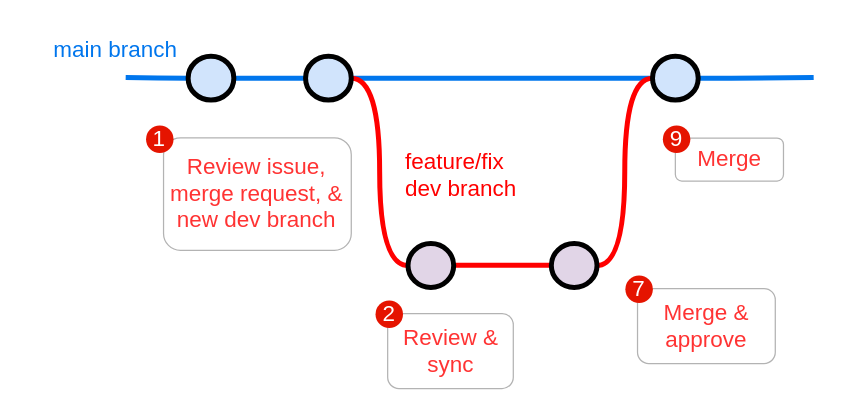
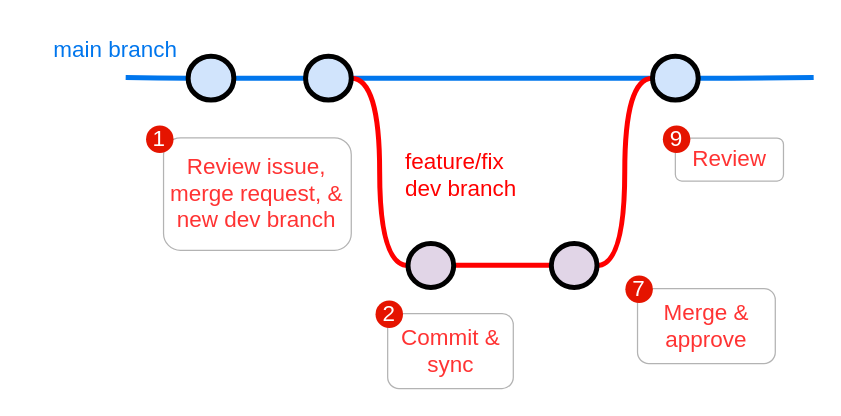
  <mxCell id="0" />
  <mxCell id="1" parent="0" />
  <mxCell id="2" value="&lt;div&gt;&lt;span&gt;feature/fix dev branch&lt;/span&gt;&lt;/div&gt;" style="text;html=1;strokeColor=none;fillColor=none;align=left;verticalAlign=middle;whiteSpace=wrap;overflow=hidden;fontSize=18;fontStyle=0;fontColor=#FF0000;rotation=0;container=0;" parent="1" vertex="1"><mxGeometry x="322" y="109.86" width="100" height="60" as="geometry" /></mxCell>
  <mxCell id="3" value="&lt;font style=&quot;font-size: 18px&quot;&gt;&lt;font color=&quot;#0076ed&quot; style=&quot;font-size: 18px&quot;&gt;main branch&lt;/font&gt;&lt;br style=&quot;font-size: 18px&quot;&gt;&lt;/font&gt;" style="text;html=1;strokeColor=none;fillColor=none;align=center;verticalAlign=middle;whiteSpace=wrap;overflow=hidden;fontSize=18;fontStyle=0;fontColor=#009900;rotation=0;container=0;" parent="1" vertex="1"><mxGeometry x="20" y="20" width="143.54" height="40" as="geometry" /></mxCell>
  <mxCell id="4" value="&lt;span style=&quot;color: rgb(255 , 51 , 51)&quot;&gt;Review issue, merge request, &amp;amp; new dev branch&lt;/span&gt;" style="rounded=1;whiteSpace=wrap;html=1;labelBackgroundColor=none;fontSize=18;fontColor=#FF9933;strokeColor=#B3B3B3;fillColor=none;" parent="1" vertex="1"><mxGeometry x="130.31" y="109.86" width="150.28" height="90" as="geometry" /></mxCell>
  <mxCell id="5" value="1" style="ellipse;whiteSpace=wrap;html=1;aspect=fixed;labelBackgroundColor=none;fontSize=18;strokeColor=none;fillColor=#e51400;fontColor=#ffffff;" parent="1" vertex="1"><mxGeometry x="116.31" y="100" width="22" height="22" as="geometry" /></mxCell>
- <mxCell id="6" value="&lt;span style=&quot;color: rgb(255 , 51 , 51)&quot;&gt;Review &amp;amp; sync&lt;/span&gt;" style="rounded=1;whiteSpace=wrap;html=1;labelBackgroundColor=none;fontSize=18;fontColor=#FF9933;strokeColor=#B3B3B3;fillColor=none;" parent="1" vertex="1"><mxGeometry x="309.72" y="250.51" width="100.56" height="60" as="geometry" /></mxCell>
+ <mxCell id="6" value="&lt;span style=&quot;color: rgb(255 , 51 , 51)&quot;&gt;Commit &amp;amp; sync&lt;/span&gt;" style="rounded=1;whiteSpace=wrap;html=1;labelBackgroundColor=none;fontSize=18;fontColor=#FF9933;strokeColor=#B3B3B3;fillColor=none;" parent="1" vertex="1"><mxGeometry x="309.72" y="250.51" width="100.56" height="60" as="geometry" /></mxCell>
  <mxCell id="7" value="2" style="ellipse;whiteSpace=wrap;html=1;aspect=fixed;labelBackgroundColor=none;fontSize=18;strokeColor=none;fillColor=#e51400;fontColor=#ffffff;" parent="1" vertex="1"><mxGeometry x="300" y="240" width="22" height="22" as="geometry" /></mxCell>
  <mxCell id="8" value="&lt;span style=&quot;color: rgb(255 , 51 , 51)&quot;&gt;Merge &amp;amp; approve&lt;/span&gt;" style="rounded=1;whiteSpace=wrap;html=1;labelBackgroundColor=none;fontSize=18;fontColor=#FF9933;strokeColor=#B3B3B3;fillColor=none;" parent="1" vertex="1"><mxGeometry x="509.72" y="230.51" width="110.28" height="60" as="geometry" /></mxCell>
  <mxCell id="9" value="7" style="ellipse;whiteSpace=wrap;html=1;aspect=fixed;labelBackgroundColor=none;fontSize=18;strokeColor=none;fillColor=#e51400;fontColor=#ffffff;" parent="1" vertex="1"><mxGeometry x="500" y="220" width="22" height="22" as="geometry" /></mxCell>
- <mxCell id="10" value="&lt;span style=&quot;color: rgb(255 , 51 , 51)&quot;&gt;Merge&lt;/span&gt;" style="rounded=1;whiteSpace=wrap;html=1;labelBackgroundColor=none;fontSize=18;fontColor=#FF9933;strokeColor=#B3B3B3;fillColor=none;" parent="1" vertex="1"><mxGeometry x="540" y="110" width="86.56" height="34.41" as="geometry" /></mxCell>
+ <mxCell id="10" value="&lt;span style=&quot;color: rgb(255 , 51 , 51)&quot;&gt;Review&lt;/span&gt;" style="rounded=1;whiteSpace=wrap;html=1;labelBackgroundColor=none;fontSize=18;fontColor=#FF9933;strokeColor=#B3B3B3;fillColor=none;" parent="1" vertex="1"><mxGeometry x="540" y="110" width="86.56" height="34.41" as="geometry" /></mxCell>
  <mxCell id="11" value="9" style="ellipse;whiteSpace=wrap;html=1;aspect=fixed;labelBackgroundColor=none;fontSize=18;strokeColor=none;fillColor=#e51400;fontColor=#ffffff;" parent="1" vertex="1"><mxGeometry x="530" y="100" width="22" height="22" as="geometry" /></mxCell>
  <mxCell id="12" value="" style="edgeStyle=orthogonalEdgeStyle;curved=1;rounded=0;orthogonalLoop=1;jettySize=auto;html=1;endArrow=none;endFill=0;strokeWidth=4;fontFamily=Courier New;fontSize=18;exitX=1;exitY=0.5;exitDx=0;exitDy=0;exitPerimeter=0;strokeColor=#0076ED;" parent="1" source="22" target="21" edge="1"><mxGeometry x="1743.002" y="-182.505" as="geometry"><mxPoint x="408.002" y="61.495" as="sourcePoint" /></mxGeometry></mxCell>
  <mxCell id="13" value="" style="edgeStyle=orthogonalEdgeStyle;curved=1;rounded=0;orthogonalLoop=1;jettySize=auto;html=1;endArrow=none;endFill=0;strokeWidth=4;fontFamily=Courier New;fontSize=18;strokeColor=#0076ED;" parent="1" source="21" edge="1"><mxGeometry x="1798.722" y="-182.505" as="geometry"><mxPoint x="650.722" y="61.495" as="targetPoint" /></mxGeometry></mxCell>
  <mxCell id="14" style="edgeStyle=orthogonalEdgeStyle;curved=1;rounded=0;html=1;entryX=0;entryY=0.5;entryPerimeter=0;endArrow=none;endFill=0;jettySize=auto;orthogonalLoop=1;strokeWidth=4;fontSize=18;exitX=1;exitY=0.5;exitDx=0;exitDy=0;exitPerimeter=0;strokeColor=#FF0000;fontColor=#FF0000;" parent="1" source="22" target="19" edge="1"><mxGeometry x="1907.002" y="-292.505" as="geometry"><mxPoint x="227.002" y="61.495" as="sourcePoint" /></mxGeometry></mxCell>
  <mxCell id="15" style="edgeStyle=orthogonalEdgeStyle;curved=1;rounded=0;html=1;exitX=1;exitY=0.5;exitPerimeter=0;entryX=0;entryY=0.5;entryPerimeter=0;endArrow=none;endFill=0;jettySize=auto;orthogonalLoop=1;strokeWidth=4;fontSize=18;entryDx=0;entryDy=0;strokeColor=#FF0000;fontColor=#FF0000;" parent="1" source="20" target="21" edge="1"><mxGeometry x="1947.722" y="-159.505" as="geometry"><mxPoint x="615.722" y="84.495" as="targetPoint" /></mxGeometry></mxCell>
  <mxCell id="16" style="edgeStyle=orthogonalEdgeStyle;curved=1;rounded=0;html=1;exitX=1;exitY=0.5;exitPerimeter=0;endArrow=none;endFill=0;jettySize=auto;orthogonalLoop=1;strokeWidth=4;fontSize=18;exitDx=0;exitDy=0;strokeColor=#FF0000;fontColor=#FF0000;" parent="1" edge="1"><mxGeometry x="1893.722" y="-123.715" as="geometry"><mxPoint x="363.722" y="212.285" as="sourcePoint" /><mxPoint x="440.72" y="211.79" as="targetPoint" /><Array as="points"><mxPoint x="440.722" y="212.285" /></Array></mxGeometry></mxCell>
  <mxCell id="17" value="" style="edgeStyle=orthogonalEdgeStyle;curved=1;rounded=0;orthogonalLoop=1;jettySize=auto;html=1;endArrow=none;endFill=0;strokeWidth=4;fontFamily=Courier New;fontSize=18;exitX=1;exitY=0.5;exitDx=0;exitDy=0;exitPerimeter=0;entryX=0;entryY=0.5;entryDx=0;entryDy=0;entryPerimeter=0;strokeColor=#0076ED;" parent="1" source="23" target="22" edge="1"><mxGeometry x="1499.002" y="-6.505" as="geometry"><mxPoint x="23.002" y="238.495" as="sourcePoint" /><mxPoint x="151.002" y="255.495" as="targetPoint" /></mxGeometry></mxCell>
  <mxCell id="18" value="" style="edgeStyle=orthogonalEdgeStyle;rounded=0;html=1;jettySize=auto;orthogonalLoop=1;strokeWidth=4;endArrow=none;endFill=0;strokeColor=#0076ED;fontSize=18;" parent="1" target="23" edge="1"><mxGeometry x="1291.002" y="281.495" as="geometry"><mxPoint x="100.002" y="61.495" as="sourcePoint" /></mxGeometry></mxCell>
  <mxCell id="19" value="" style="verticalLabelPosition=bottom;verticalAlign=top;html=1;strokeWidth=4;shape=mxgraph.flowchart.on-page_reference;plain-purple;gradientColor=none;strokeColor=#000000;rotation=0;container=0;fontSize=18;" parent="1" vertex="1"><mxGeometry x="326.002" y="194.495" width="36.585" height="35.085" as="geometry" /></mxCell>
  <mxCell id="20" value="" style="verticalLabelPosition=bottom;verticalAlign=top;html=1;strokeWidth=4;shape=mxgraph.flowchart.on-page_reference;plain-purple;gradientColor=none;strokeColor=#000000;rotation=0;container=0;fontSize=18;" parent="1" vertex="1"><mxGeometry x="440.722" y="194.495" width="36.585" height="35.085" as="geometry" /></mxCell>
  <mxCell id="21" value="" style="verticalLabelPosition=bottom;verticalAlign=top;html=1;strokeWidth=4;shape=mxgraph.flowchart.on-page_reference;plain-blue;gradientColor=none;strokeColor=#000000;rotation=0;container=0;fillColor=#D1E4FC;fontSize=18;" parent="1" vertex="1"><mxGeometry x="521.722" y="44.495" width="36.585" height="35.085" as="geometry" /></mxCell>
  <mxCell id="22" value="" style="verticalLabelPosition=bottom;verticalAlign=top;html=1;strokeWidth=4;shape=mxgraph.flowchart.on-page_reference;plain-blue;gradientColor=none;strokeColor=#000000;rotation=0;container=0;fillColor=#D1E4FC;fontSize=18;" parent="1" vertex="1"><mxGeometry x="244.002" y="44.495" width="36.585" height="35.085" as="geometry" /></mxCell>
  <mxCell id="23" value="" style="verticalLabelPosition=bottom;verticalAlign=top;html=1;strokeWidth=4;shape=mxgraph.flowchart.on-page_reference;plain-blue;gradientColor=none;strokeColor=#000000;rotation=0;container=0;fillColor=#D1E4FC;fontSize=18;" parent="1" vertex="1"><mxGeometry x="150.002" y="44.495" width="36.585" height="35.085" as="geometry" /></mxCell>
